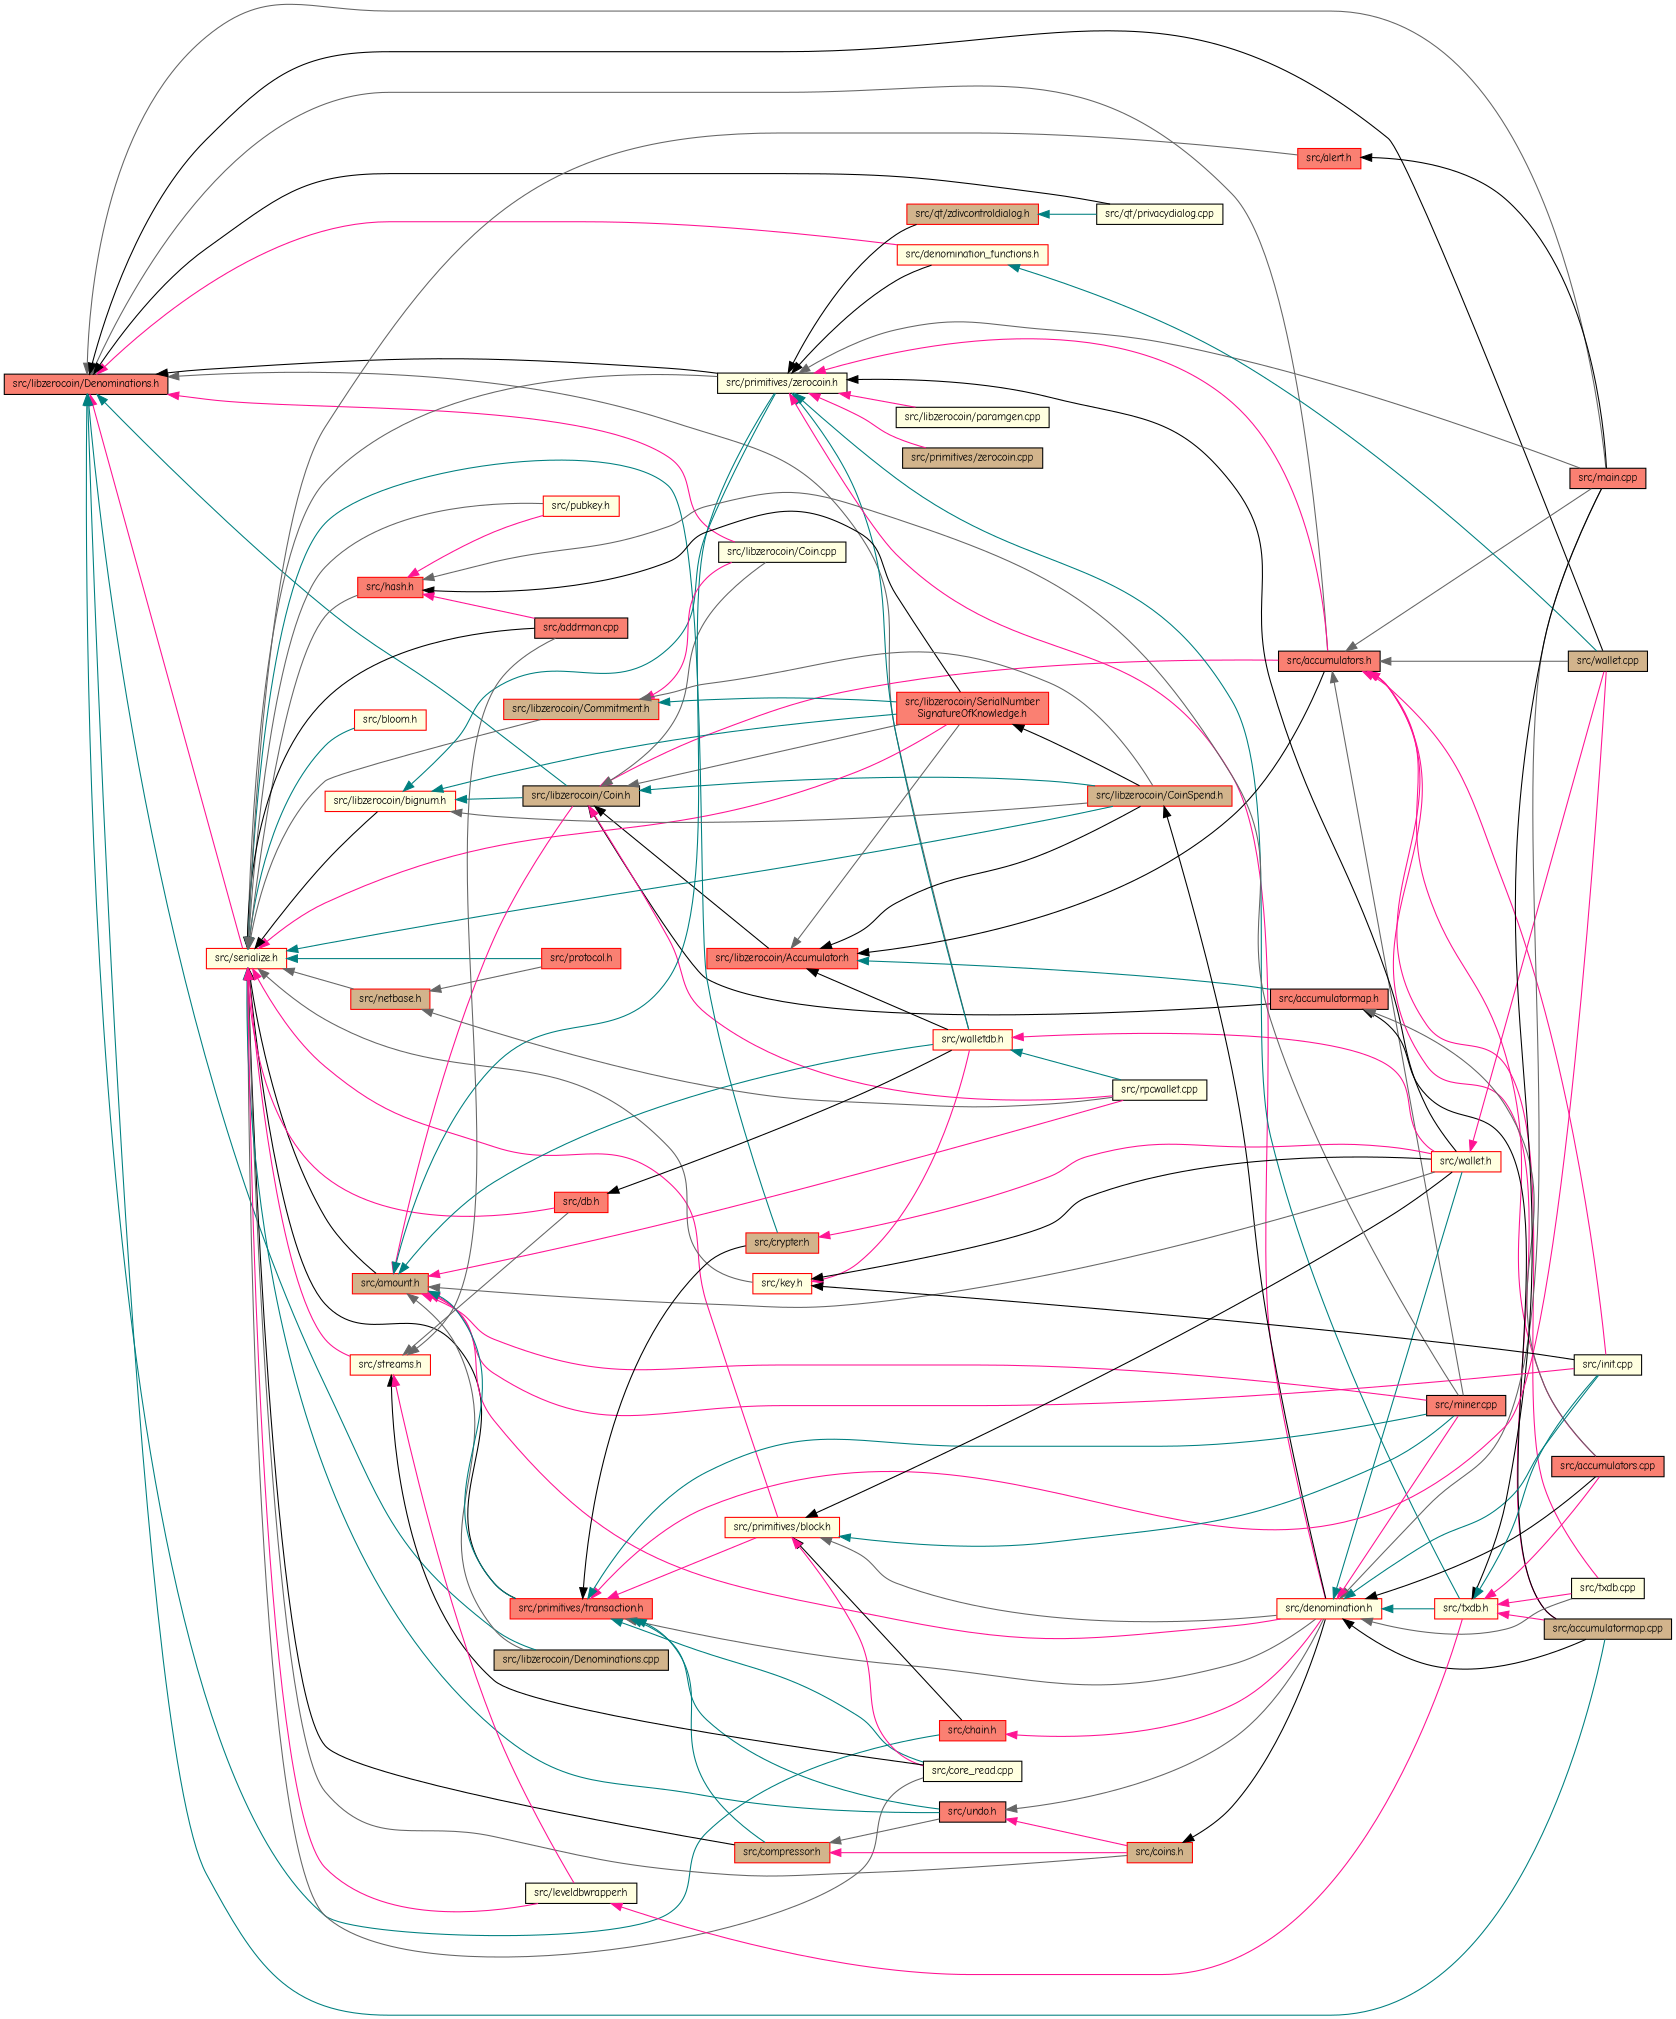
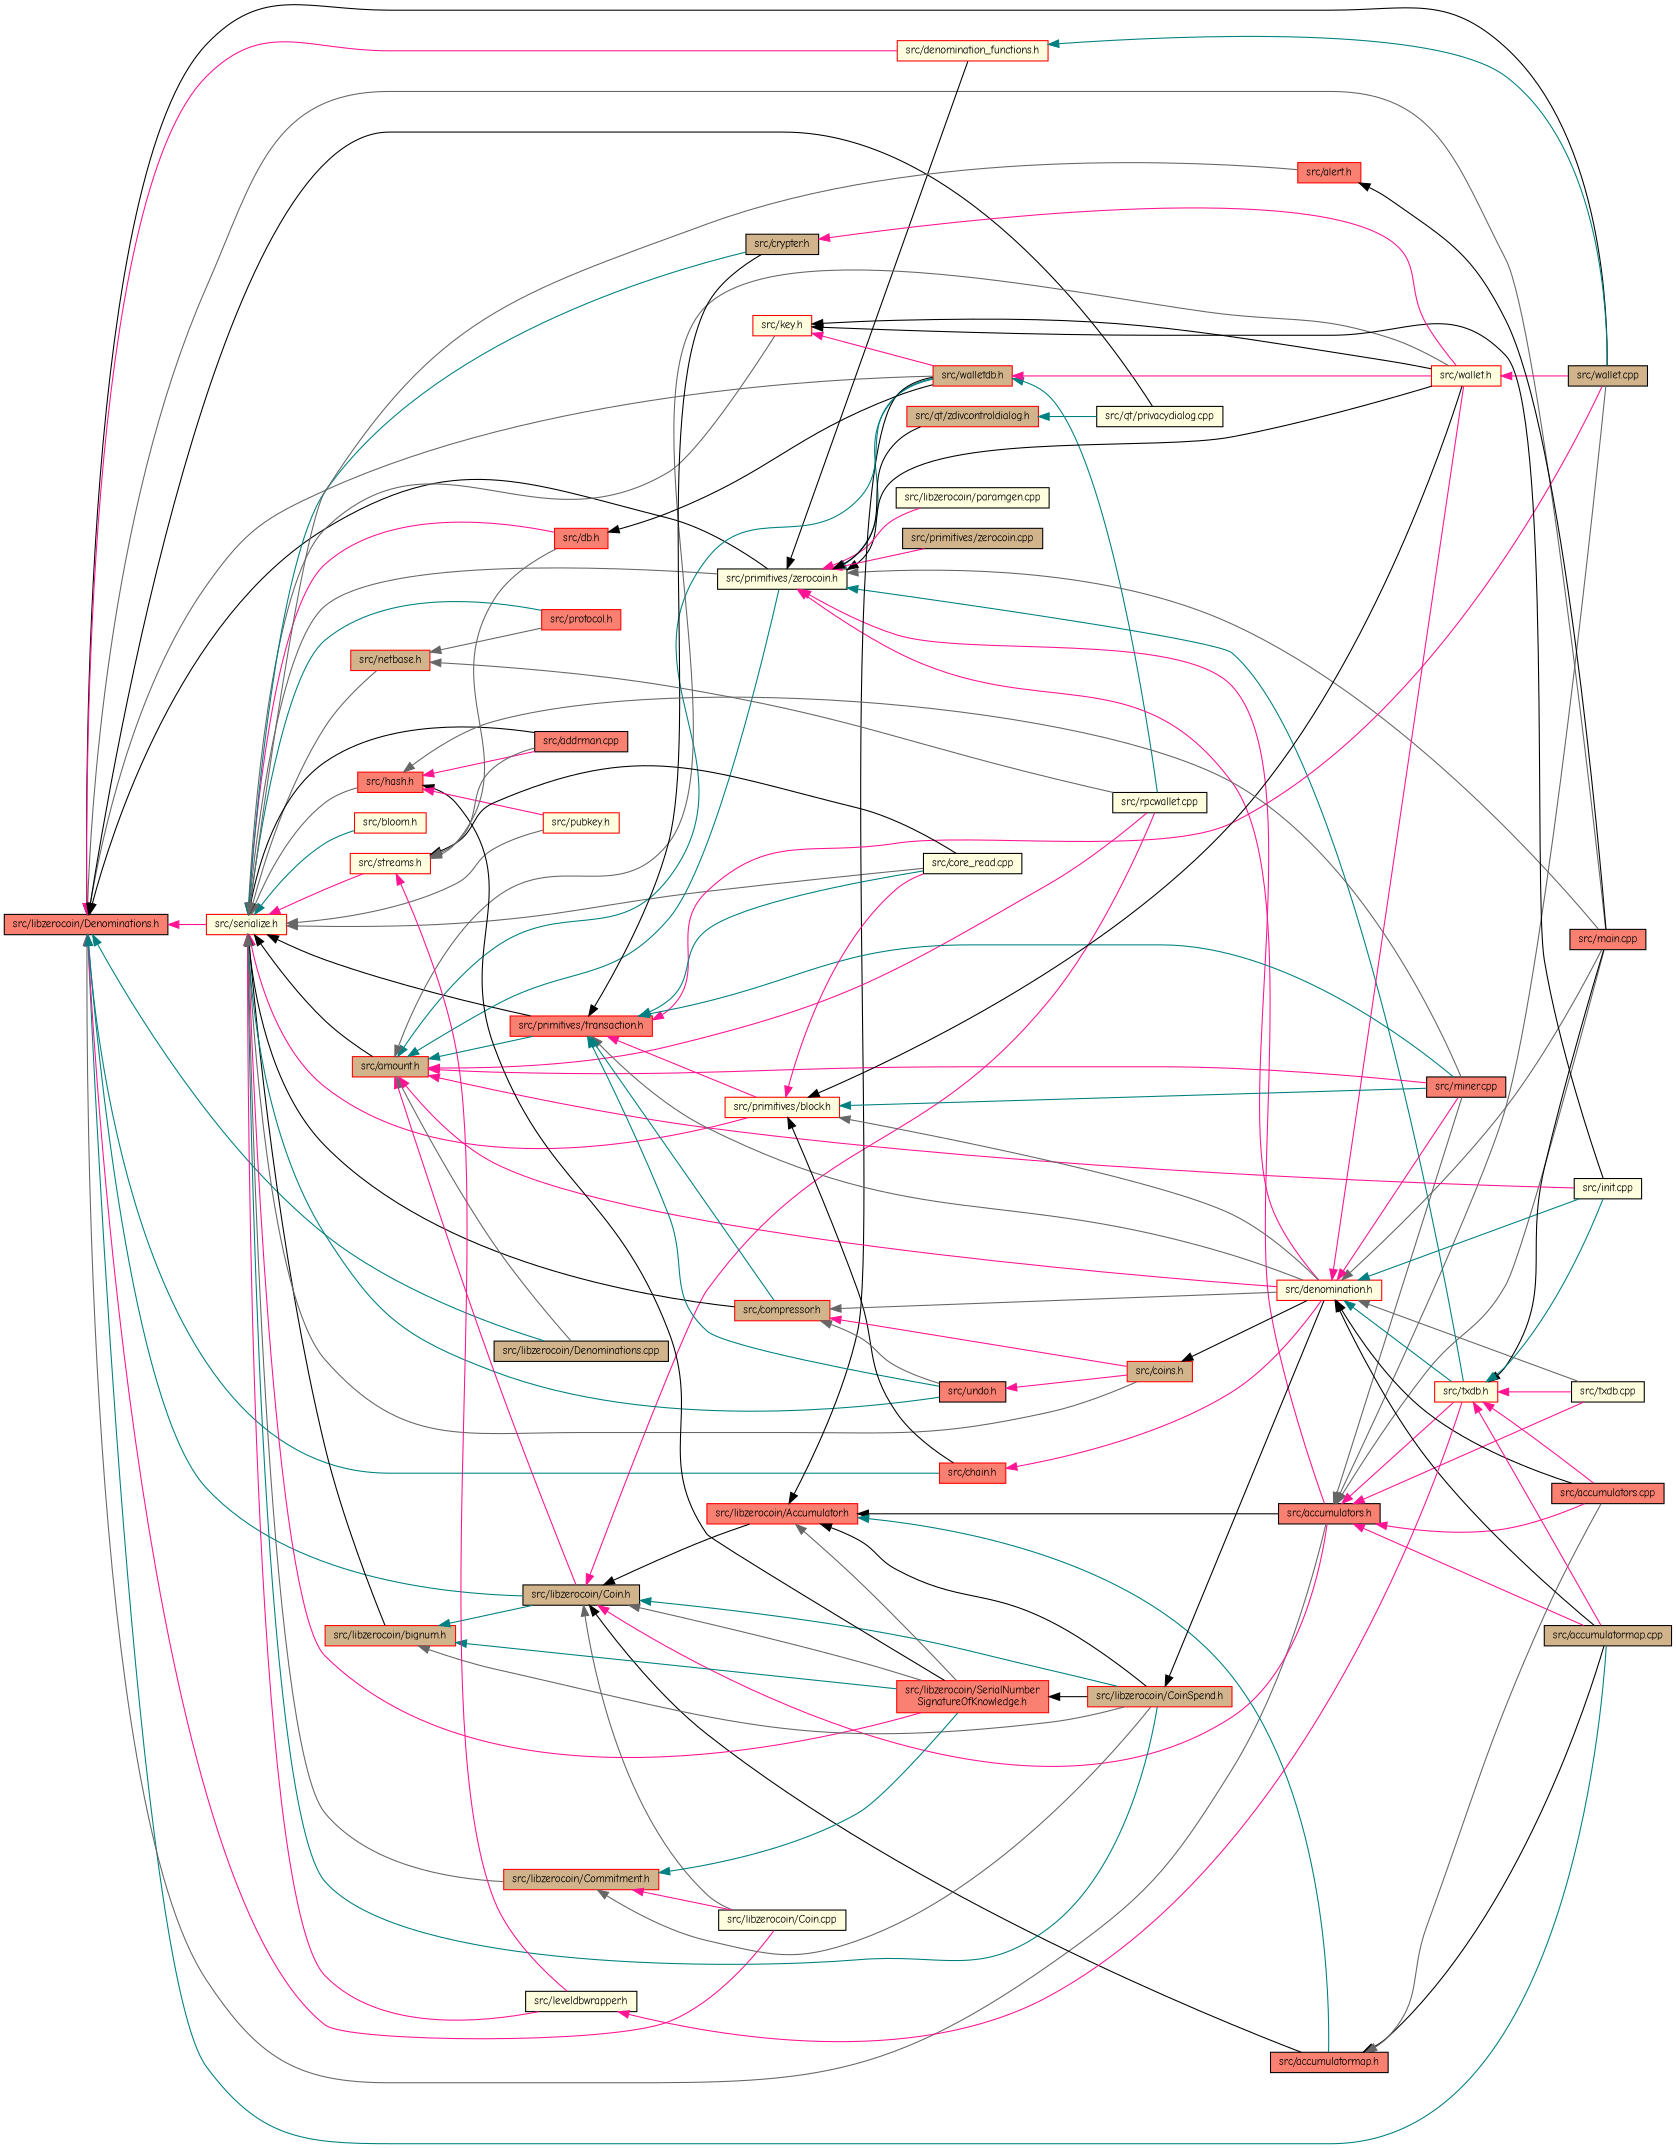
  digraph {
    fontname="Comic Neue"
    rankdir=LR
    node [color=red fillcolor=lightyellow fontname="Comic Neue" fontsize=10 shape=record style=filled]
    edge [color=deeppink dir=back fontname="Comic Neue" fontsize=10 labelfontname=Helvetica labelfontsize=10 style=solid]
    n1 [color=black fillcolor=salmon fontcolor=black height=0.2 label="src/libzerocoin/Denominations.h" width=0.4]
    n2 [color=black fillcolor=tan height=0.2 label="src/libzerocoin/Coin.h" width=0.4]
    n3 [color=black fillcolor=tan height=0.2 label="src/accumulatormap.cpp" width=0.4]
    n4 [color=black fillcolor=salmon height=0.2 label="src/accumulators.h" width=0.4]
    n5 [color=black fillcolor=salmon height=0.2 label="src/main.cpp" width=0.4]
    n6 [color=black fillcolor=tan height=0.2 label="src/wallet.cpp" width=0.4]
-   n7 [height=0.2 label="src/walletdb.h" width=0.4]
+   n7 [fillcolor=tan height=0.2 label="src/walletdb.h" width=0.4]
    n8 [color=black height=0.2 label="src/libzerocoin/Coin.cpp" width=0.4]
    n9 [color=black height=0.2 label="src/primitives/zerocoin.h" width=0.4]
    n10 [height=0.2 label="src/denomination_functions.h" width=0.4]
    n11 [color=black height=0.2 label="src/qt/privacydialog.cpp" width=0.4]
    n12 [height=0.2 label="src/serialize.h" width=0.4]
    n13 [fillcolor=salmon height=0.2 label="src/chain.h" width=0.4]
    n14 [color=black fillcolor=tan height=0.2 label="src/libzerocoin/Denominations.cpp" width=0.4]
    n15 [fillcolor=salmon height=0.2 label="src/libzerocoin/Accumulator.h" width=0.4]
    n16 [color=black fillcolor=salmon height=0.2 label="src/accumulatormap.h" width=0.4]
    n17 [fillcolor=tan height=0.2 label="src/libzerocoin/CoinSpend.h" width=0.4]
    n18 [color=black height=0.2 label="src/rpcwallet.cpp" width=0.4]
    n19 [fillcolor=salmon height=0.2 label="src/libzerocoin/SerialNumber\lSignatureOfKnowledge.h" width=0.4]
    n20 [color=black fillcolor=salmon height=0.2 label="src/accumulators.cpp" width=0.4]
    n21 [color=black height=0.2 label="src/init.cpp" width=0.4]
    n22 [color=black fillcolor=salmon height=0.2 label="src/miner.cpp" width=0.4]
    n23 [color=black height=0.2 label="src/txdb.cpp" width=0.4]
    n24 [height=0.2 label="src/wallet.h" width=0.4]
    n25 [height=0.2 label="src/denomination.h" width=0.4]
    n26 [height=0.2 label="src/txdb.h" width=0.4]
    n27 [color=black height=0.2 label="src/libzerocoin/paramgen.cpp" width=0.4]
    n28 [color=black fillcolor=tan height=0.2 label="src/primitives/zerocoin.cpp" width=0.4]
    n29 [fillcolor=tan height=0.2 label="src/qt/zdivcontroldialog.h" width=0.4]
-   n30 [height=0.2 label="src/libzerocoin/bignum.h" width=0.4]
+   n30 [fillcolor=tan height=0.2 label="src/libzerocoin/bignum.h" width=0.4]
    n31 [fillcolor=tan height=0.2 label="src/amount.h" width=0.4]
    n32 [fillcolor=salmon height=0.2 label="src/primitives/transaction.h" width=0.4]
    n33 [height=0.2 label="src/primitives/block.h" width=0.4]
    n34 [color=black height=0.2 label="src/core_read.cpp" width=0.4]
    n35 [fillcolor=tan height=0.2 label="src/compressor.h" width=0.4]
    n36 [fillcolor=tan height=0.2 label="src/coins.h" width=0.4]
    n37 [color=black fillcolor=salmon height=0.2 label="src/undo.h" width=0.4]
    n38 [fillcolor=tan height=0.2 label="src/netbase.h" width=0.4]
    n39 [fillcolor=salmon height=0.2 label="src/protocol.h" width=0.4]
    n40 [height=0.2 label="src/bloom.h" width=0.4]
    n41 [fillcolor=salmon height=0.2 label="src/hash.h" width=0.4]
    n42 [height=0.2 label="src/pubkey.h" width=0.4]
    n43 [color=black fillcolor=salmon height=0.2 label="src/addrman.cpp" width=0.4]
    n44 [height=0.2 label="src/streams.h" width=0.4]
    n45 [color=black height=0.2 label="src/leveldbwrapper.h" width=0.4]
    n46 [fillcolor=salmon height=0.2 label="src/db.h" width=0.4]
    n47 [fillcolor=tan height=0.2 label="src/libzerocoin/Commitment.h" width=0.4]
    n48 [height=0.2 label="src/key.h" width=0.4]
-   n49 [fillcolor=tan height=0.2 label="src/crypter.h" width=0.4]
+   n49 [color=black fillcolor=tan height=0.2 label="src/crypter.h" width=0.4]
    n50 [fillcolor=salmon height=0.2 label="src/alert.h" width=0.4]
    n1 -> n2 [color=teal]
    n1 -> n3 [color=teal]
    n1 -> n4 [color=gray40]
    n1 -> n5 [color=gray40]
    n1 -> n6 [color=black]
    n1 -> n7 [color=gray40]
    n1 -> n8
    n1 -> n9 [color=black]
    n1 -> n10
    n1 -> n11 [color=black]
    n1 -> n12
    n1 -> n13 [color=teal]
    n1 -> n14 [color=teal]
    n2 -> n4
    n2 -> n8 [color=gray40]
    n2 -> n15 [color=black]
    n2 -> n16 [color=black]
    n2 -> n17 [color=teal]
    n2 -> n18
    n2 -> n19 [color=gray40]
    n4 -> n3
    n4 -> n5 [color=gray40]
    n4 -> n6 [color=gray40]
    n4 -> n20
-   n4 -> n21
+   n4 -> n26
    n4 -> n22 [color=gray40]
    n4 -> n23
    n7 -> n18 [color=teal]
    n7 -> n24
    n9 -> n4
    n9 -> n5 [color=gray40]
    n9 -> n7 [color=teal]
    n9 -> n10 [color=black]
    n9 -> n24 [color=black]
    n9 -> n25
    n9 -> n26 [color=teal]
    n9 -> n27
    n9 -> n28
    n9 -> n29 [color=black]
    n10 -> n6 [color=teal]
    n12 -> n9 [color=gray40]
    n12 -> n17 [color=teal]
    n12 -> n19
    n12 -> n30 [color=black]
    n12 -> n31 [color=black]
    n12 -> n32 [color=black]
    n12 -> n33
    n12 -> n34 [color=gray40]
    n12 -> n35 [color=black]
    n12 -> n36 [color=gray40]
    n12 -> n37 [color=teal]
    n12 -> n38 [color=gray40]
    n12 -> n39 [color=teal]
    n12 -> n40 [color=teal]
    n12 -> n41 [color=gray40]
    n12 -> n42 [color=gray40]
    n12 -> n43 [color=black]
    n12 -> n44
    n12 -> n45
    n12 -> n46
    n12 -> n47 [color=gray40]
    n12 -> n48 [color=gray40]
    n12 -> n49 [color=teal]
    n12 -> n50 [color=gray40]
    n13 -> n25
    n15 -> n4 [color=black]
    n15 -> n7 [color=black]
    n15 -> n16 [color=teal]
    n15 -> n17 [color=black]
    n15 -> n19 [color=gray40]
    n16 -> n3 [color=black]
    n16 -> n20 [color=gray40]
    n17 -> n25 [color=black]
    n19 -> n17 [color=black]
    n24 -> n6
    n25 -> n3 [color=black]
    n25 -> n5 [color=gray40]
    n25 -> n20 [color=black]
    n25 -> n21 [color=teal]
    n25 -> n22
    n25 -> n23 [color=gray40]
-   n25 -> n24 [color=teal]
+   n25 -> n24
    n25 -> n26 [color=teal]
    n26 -> n3
    n26 -> n5 [color=black]
    n26 -> n20
    n26 -> n21 [color=teal]
    n26 -> n23
    n29 -> n11 [color=teal]
    n30 -> n2 [color=teal]
-   n30 -> n9 [color=teal]
    n30 -> n17 [color=gray40]
    n30 -> n19 [color=teal]
    n31 -> n2
    n31 -> n7 [color=teal]
    n31 -> n9 [color=teal]
    n31 -> n14 [color=gray40]
    n31 -> n18
    n31 -> n21
    n31 -> n22
    n31 -> n24 [color=gray40]
    n31 -> n25
    n31 -> n32 [color=teal]
    n32 -> n6
    n32 -> n22 [color=teal]
    n32 -> n25 [color=gray40]
    n32 -> n33
    n32 -> n34 [color=teal]
    n32 -> n35 [color=teal]
    n32 -> n37 [color=teal]
    n32 -> n49 [color=black]
    n33 -> n13 [color=black]
    n33 -> n22 [color=teal]
    n33 -> n24 [color=black]
    n33 -> n25 [color=gray40]
    n33 -> n34
    n35 -> n36
    n35 -> n37 [color=gray40]
    n36 -> n25 [color=black]
-   n37 -> n25 [color=gray40]
+   n35 -> n25 [color=gray40]
    n37 -> n36
    n38 -> n18 [color=gray40]
    n38 -> n39 [color=gray40]
    n41 -> n19 [color=black]
    n41 -> n22 [color=gray40]
    n41 -> n42
    n41 -> n43
    n44 -> n34 [color=black]
    n44 -> n43 [color=gray40]
    n44 -> n45
    n44 -> n46 [color=gray40]
    n45 -> n26
    n46 -> n7 [color=black]
    n47 -> n8
    n47 -> n17 [color=gray40]
    n47 -> n19 [color=teal]
    n48 -> n7
    n48 -> n21 [color=black]
    n48 -> n24 [color=black]
    n49 -> n24
    n50 -> n5 [color=black]
  }
